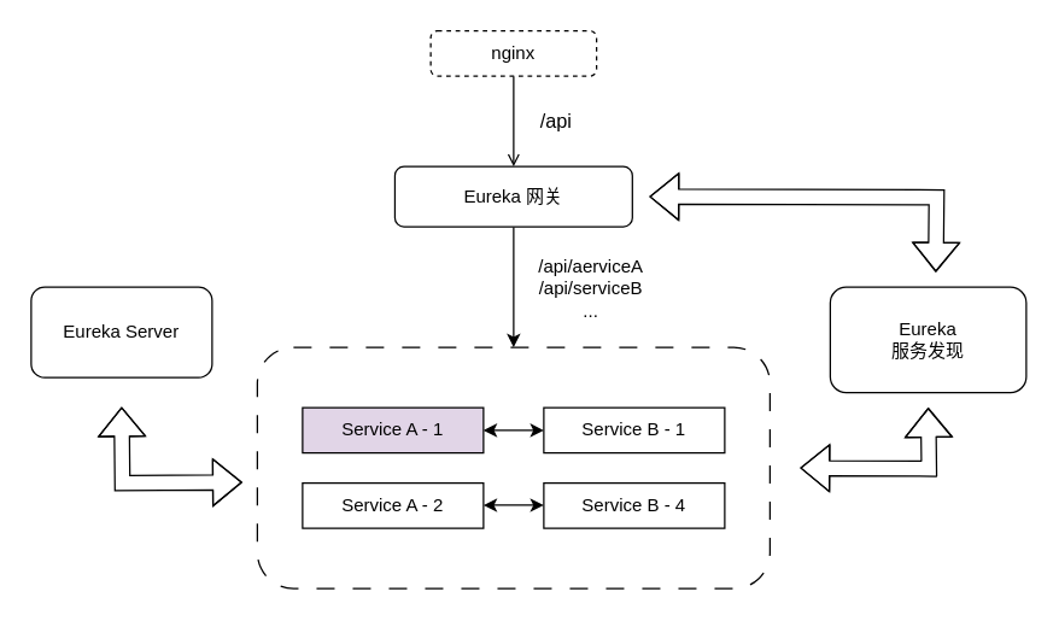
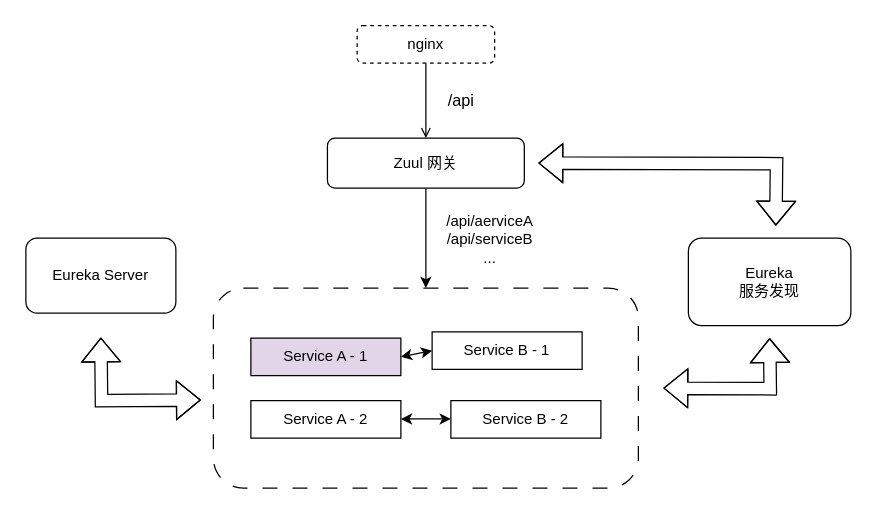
  <mxCell id="0" />
  <mxCell id="1" parent="0" />
  <mxCell id="2" value="&lt;div style=&quot;&quot;&gt;&lt;br&gt;&lt;/div&gt;&lt;div style=&quot;text-align: justify;&quot;&gt;&lt;/div&gt;" style="rounded=1;whiteSpace=wrap;html=1;fillColor=none;dashed=1;dashPattern=12 12;" parent="1" vertex="1"><mxGeometry x="170" y="230" width="340" height="160" as="geometry" /></mxCell>
  <mxCell id="3" value="Service A - 1" style="rounded=0;whiteSpace=wrap;html=1;fillColor=#e1d5e7;" parent="1" vertex="1"><mxGeometry x="200" y="270" width="120" height="30" as="geometry" /></mxCell>
  <mxCell id="4" value="Service A - 2" style="rounded=0;whiteSpace=wrap;html=1;" parent="1" vertex="1"><mxGeometry x="200" y="320" width="120" height="30" as="geometry" /></mxCell>
- <mxCell id="5" value="Service B - 1" style="rounded=0;whiteSpace=wrap;html=1;" parent="1" vertex="1"><mxGeometry x="360" y="270" width="120" height="30" as="geometry" /></mxCell>
- <mxCell id="6" value="Service B - 4" style="rounded=0;whiteSpace=wrap;html=1;" parent="1" vertex="1"><mxGeometry x="360" y="320" width="120" height="30" as="geometry" /></mxCell>
+ <mxCell id="5" value="Service B - 1" style="rounded=0;whiteSpace=wrap;html=1;" parent="1" vertex="1"><mxGeometry x="345" y="265" width="120" height="30" as="geometry" /></mxCell>
+ <mxCell id="6" value="Service B - 2" style="rounded=0;whiteSpace=wrap;html=1;" parent="1" vertex="1"><mxGeometry x="360" y="320" width="120" height="30" as="geometry" /></mxCell>
  <mxCell id="7" value="" style="endArrow=classic;startArrow=classic;html=1;rounded=0;entryX=0;entryY=0.5;entryDx=0;entryDy=0;exitX=1;exitY=0.5;exitDx=0;exitDy=0;" parent="1" source="3" target="5" edge="1"><mxGeometry width="50" height="50" relative="1" as="geometry"><mxPoint x="360" y="220" as="sourcePoint" /><mxPoint x="410" y="170" as="targetPoint" /></mxGeometry></mxCell>
  <mxCell id="8" value="" style="endArrow=classic;startArrow=classic;html=1;rounded=0;entryX=0;entryY=0.5;entryDx=0;entryDy=0;exitX=1;exitY=0.5;exitDx=0;exitDy=0;" parent="1" edge="1"><mxGeometry width="50" height="50" relative="1" as="geometry"><mxPoint x="320" y="334.66" as="sourcePoint" /><mxPoint x="360" y="334.66" as="targetPoint" /></mxGeometry></mxCell>
  <mxCell id="9" value="Eureka&lt;br&gt;服务发现" style="rounded=1;whiteSpace=wrap;html=1;" parent="1" vertex="1"><mxGeometry x="550" y="190" width="130" height="70" as="geometry" /></mxCell>
  <mxCell id="10" value="" style="endArrow=classic;startArrow=classic;html=1;rounded=0;shape=flexArrow;edgeStyle=orthogonalEdgeStyle;" parent="1" edge="1"><mxGeometry width="50" height="50" relative="1" as="geometry"><mxPoint x="530" y="310" as="sourcePoint" /><mxPoint x="615" y="270" as="targetPoint" /></mxGeometry></mxCell>
  <mxCell id="11" style="edgeStyle=orthogonalEdgeStyle;rounded=0;orthogonalLoop=1;jettySize=auto;html=1;exitX=0.5;exitY=1;exitDx=0;exitDy=0;entryX=0.5;entryY=0;entryDx=0;entryDy=0;" parent="1" source="13" target="2" edge="1"><mxGeometry relative="1" as="geometry" /></mxCell>
  <mxCell id="12" value="&lt;font style=&quot;font-size: 12px;&quot;&gt;/api/aerviceA&lt;br&gt;/api/serviceB&lt;br&gt;...&lt;/font&gt;" style="edgeLabel;html=1;align=center;verticalAlign=middle;resizable=0;points=[];" parent="11" vertex="1" connectable="0"><mxGeometry x="0.021" relative="1" as="geometry"><mxPoint x="50" y="-1" as="offset" /></mxGeometry></mxCell>
- <mxCell id="13" value="Eureka 网关" style="rounded=1;whiteSpace=wrap;html=1;" parent="1" vertex="1"><mxGeometry x="261.25" y="110" width="157.5" height="40" as="geometry" /></mxCell>
+ <mxCell id="13" value="Zuul 网关" style="rounded=1;whiteSpace=wrap;html=1;" parent="1" vertex="1"><mxGeometry x="261.25" y="110" width="157.5" height="40" as="geometry" /></mxCell>
  <mxCell id="14" value="" style="shape=flexArrow;endArrow=classic;startArrow=classic;html=1;rounded=0;edgeStyle=orthogonalEdgeStyle;" parent="1" edge="1"><mxGeometry width="100" height="100" relative="1" as="geometry"><mxPoint x="430" y="130" as="sourcePoint" /><mxPoint x="620" y="180" as="targetPoint" /></mxGeometry></mxCell>
  <mxCell id="15" style="edgeStyle=orthogonalEdgeStyle;rounded=0;orthogonalLoop=1;jettySize=auto;html=1;exitX=0.5;exitY=1;exitDx=0;exitDy=0;entryX=0.5;entryY=0;entryDx=0;entryDy=0;endArrow=open;" parent="1" source="17" target="13" edge="1"><mxGeometry relative="1" as="geometry" /></mxCell>
  <mxCell id="16" value="&lt;font style=&quot;font-size: 13px;&quot;&gt;/api&lt;/font&gt;" style="edgeLabel;html=1;align=center;verticalAlign=middle;resizable=0;points=[];" parent="15" vertex="1" connectable="0"><mxGeometry x="-0.122" relative="1" as="geometry"><mxPoint x="27" y="3" as="offset" /></mxGeometry></mxCell>
  <mxCell id="17" value="nginx" style="rounded=1;whiteSpace=wrap;html=1;dashed=1;" parent="1" vertex="1"><mxGeometry x="285" y="20" width="110" height="30" as="geometry" /></mxCell>
  <mxCell id="18" value="Eureka Server" style="rounded=1;whiteSpace=wrap;html=1;" parent="1" vertex="1"><mxGeometry x="20" y="190" width="120" height="60" as="geometry" /></mxCell>
  <mxCell id="19" value="" style="endArrow=classic;startArrow=classic;html=1;rounded=0;shape=flexArrow;edgeStyle=orthogonalEdgeStyle;" edge="1" parent="1"><mxGeometry width="50" height="50" relative="1" as="geometry"><mxPoint x="160" y="319.53" as="sourcePoint" /><mxPoint y="269.53" as="targetPoint" x="80" /></mxGeometry></mxCell>
